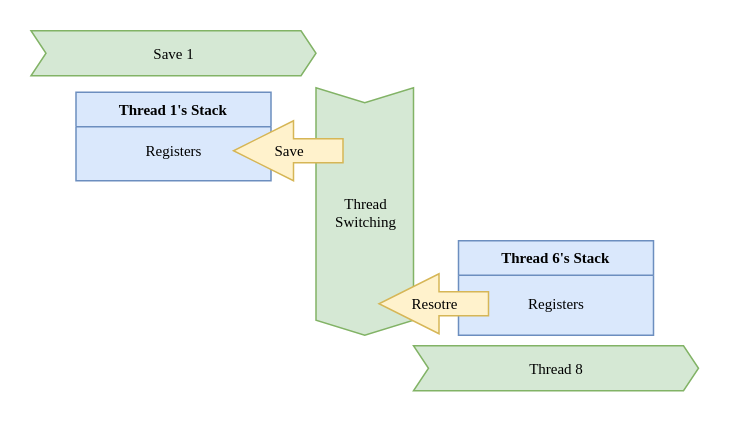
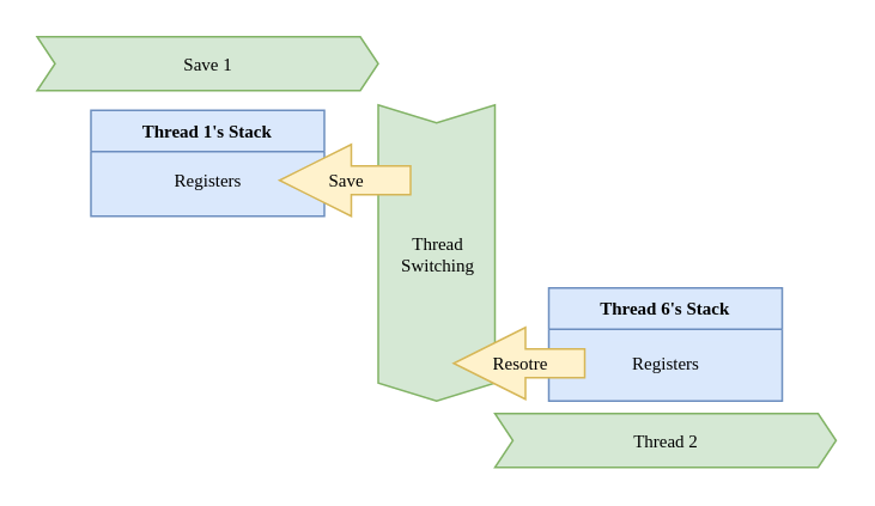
  <mxCell id="0" />
  <mxCell id="1" parent="0" />
  <mxCell id="2" value="" style="group;movable=0;resizable=0;rotatable=0;deletable=0;editable=0;locked=1;connectable=0;" vertex="1" connectable="0" parent="1"><mxGeometry x="20" y="20" width="445" height="240" as="geometry" /></mxCell>
  <mxCell id="3" value="Thread&lt;div style=&quot;font-size: 10px;&quot;&gt;Switching&lt;/div&gt;" style="html=1;shadow=0;dashed=0;align=center;verticalAlign=middle;shape=mxgraph.arrows2.arrow;dy=0;dx=10;notch=10;direction=south;fillColor=#d5e8d4;strokeColor=#82b366;fontFamily=Verdana;fontSize=10;movable=1;resizable=1;rotatable=1;deletable=1;editable=1;locked=0;connectable=1;gradientColor=none;" parent="2" vertex="1"><mxGeometry x="190" y="38" width="65" height="165" as="geometry" /></mxCell>
- <mxCell id="4" value="Thread 8" style="html=1;shadow=0;dashed=0;align=center;verticalAlign=middle;shape=mxgraph.arrows2.arrow;dy=0;dx=10;notch=10;fillColor=#d5e8d4;strokeColor=#82b366;fontFamily=Verdana;fontSize=10;movable=1;resizable=1;rotatable=1;deletable=1;editable=1;locked=0;connectable=1;" parent="2" vertex="1"><mxGeometry x="255" y="210" width="190" height="30" as="geometry" /></mxCell>
+ <mxCell id="4" value="Thread 2" style="html=1;shadow=0;dashed=0;align=center;verticalAlign=middle;shape=mxgraph.arrows2.arrow;dy=0;dx=10;notch=10;fillColor=#d5e8d4;strokeColor=#82b366;fontFamily=Verdana;fontSize=10;movable=1;resizable=1;rotatable=1;deletable=1;editable=1;locked=0;connectable=1;" parent="2" vertex="1"><mxGeometry x="255" y="210" width="190" height="30" as="geometry" /></mxCell>
  <mxCell id="5" value="" style="group;fillColor=#dae8fc;strokeColor=none;fontFamily=Verdana;movable=1;resizable=1;rotatable=1;deletable=1;editable=1;locked=0;connectable=1;fontSize=10;" parent="2" vertex="1" connectable="0"><mxGeometry x="285" y="140" width="130" height="63" as="geometry" /></mxCell>
  <mxCell id="6" value="Thread 6's Stack" style="swimlane;fillColor=#dae8fc;strokeColor=#6c8ebf;fontFamily=Verdana;movable=1;resizable=1;rotatable=1;deletable=1;editable=1;locked=0;connectable=1;fontSize=10;" parent="5" vertex="1"><mxGeometry width="130" height="63" as="geometry" /></mxCell>
  <mxCell id="7" value="Resotre" style="html=1;shadow=0;dashed=0;align=center;verticalAlign=middle;shape=mxgraph.arrows2.arrow;dy=0.6;dx=40;flipH=1;notch=0;fillColor=#fff2cc;strokeColor=#d6b656;fontFamily=Verdana;fontSize=10;movable=1;resizable=1;rotatable=1;deletable=1;editable=1;locked=0;connectable=1;" parent="6" vertex="1"><mxGeometry x="-53" y="22" width="73" height="40" as="geometry" /></mxCell>
  <mxCell id="8" value="Registers" style="text;html=1;align=center;verticalAlign=middle;resizable=1;points=[];autosize=1;strokeColor=none;fillColor=#dae8fc;movable=1;rotatable=1;deletable=1;editable=1;locked=0;connectable=1;fontFamily=Verdana;fontSize=10;" vertex="1" parent="6"><mxGeometry x="32.5" y="29.356" width="65" height="25.286" as="geometry" /></mxCell>
  <mxCell id="9" value="" style="group;fillColor=#dae8fc;strokeColor=none;fontFamily=Verdana;movable=1;resizable=1;rotatable=1;deletable=1;editable=1;locked=0;connectable=1;fontSize=10;" parent="2" vertex="1" connectable="0"><mxGeometry x="30" y="41" width="130" height="59" as="geometry" /></mxCell>
  <mxCell id="10" value="Thread 1's Stack" style="swimlane;fillColor=#dae8fc;strokeColor=#6c8ebf;fontFamily=Verdana;movable=1;resizable=1;rotatable=1;deletable=1;editable=1;locked=0;connectable=1;fontSize=10;" parent="9" vertex="1"><mxGeometry width="130" height="59" as="geometry" /></mxCell>
  <mxCell id="11" value="Registers" style="text;html=1;align=center;verticalAlign=middle;resizable=1;points=[];autosize=1;strokeColor=none;fillColor=#dae8fc;movable=1;rotatable=1;deletable=1;editable=1;locked=0;connectable=1;fontFamily=Verdana;fontSize=10;" parent="10" vertex="1"><mxGeometry x="32.5" y="26.356" width="65" height="25.286" as="geometry" /></mxCell>
  <mxCell id="12" value="Save 1" style="html=1;shadow=0;dashed=0;align=center;verticalAlign=middle;shape=mxgraph.arrows2.arrow;dy=0;dx=10;notch=10;fillColor=#d5e8d4;strokeColor=#82b366;movable=1;resizable=1;rotatable=1;deletable=1;editable=1;locked=0;connectable=1;fontFamily=Verdana;fontSize=10;" parent="2" vertex="1"><mxGeometry width="190" height="30" as="geometry" /></mxCell>
  <mxCell id="13" value="Save" style="html=1;shadow=0;dashed=0;align=center;verticalAlign=middle;shape=mxgraph.arrows2.arrow;dy=0.6;dx=40;flipH=1;notch=0;fillColor=#fff2cc;strokeColor=#d6b656;fontFamily=Verdana;fontSize=10;movable=1;resizable=1;rotatable=1;deletable=1;editable=1;locked=0;connectable=1;" parent="2" vertex="1"><mxGeometry x="135" y="60" width="73" height="40" as="geometry" /></mxCell>
